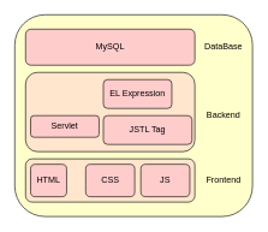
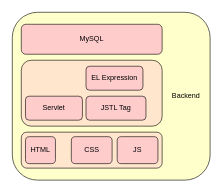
  <mxCell id="0" />
  <mxCell id="1" parent="0" />
  <mxCell id="2" value="" style="rounded=1;whiteSpace=wrap;html=1;fillColor=#FFFFCC;" parent="1" vertex="1"><mxGeometry x="20" y="20" width="330" height="280" as="geometry" /></mxCell>
  <mxCell id="3" value="" style="rounded=1;whiteSpace=wrap;html=1;fillColor=#FFE6CC;" parent="1" vertex="1"><mxGeometry x="35" y="100" width="235" height="110" as="geometry" /></mxCell>
  <mxCell id="4" value="MySQL" style="rounded=1;whiteSpace=wrap;html=1;fillColor=#FFCCCC;" parent="1" vertex="1"><mxGeometry x="35" y="40" width="235" height="50" as="geometry" /></mxCell>
- <mxCell id="5" value="Servlet" style="rounded=1;whiteSpace=wrap;html=1;fillColor=#FFCCCC;" parent="1" vertex="1"><mxGeometry x="42" y="160" width="95" height="30" as="geometry" /></mxCell>
+ <mxCell id="5" value="Servlet" style="rounded=1;whiteSpace=wrap;html=1;fillColor=#FFCCCC;" parent="1" vertex="1"><mxGeometry x="42" y="160" width="95" height="40" as="geometry" /></mxCell>
  <mxCell id="6" value="EL Expression" style="rounded=1;whiteSpace=wrap;html=1;fillColor=#FFCCCC;" parent="1" vertex="1"><mxGeometry x="143" y="110" width="95" height="40" as="geometry" /></mxCell>
- <mxCell id="7" value="JSTL Tag" style="rounded=1;whiteSpace=wrap;html=1;fillColor=#FFCCCC;" parent="1" vertex="1"><mxGeometry x="143" y="160" width="123" height="40" as="geometry" /></mxCell>
+ <mxCell id="7" value="JSTL Tag" style="rounded=1;whiteSpace=wrap;html=1;fillColor=#FFCCCC;" parent="1" vertex="1"><mxGeometry x="143" y="160" width="100" height="40" as="geometry" /></mxCell>
  <mxCell id="8" value="" style="rounded=1;whiteSpace=wrap;html=1;fillColor=#FFE6CC;" parent="1" vertex="1"><mxGeometry x="35" y="220" width="235" height="60" as="geometry" /></mxCell>
  <mxCell id="9" value="HTML" style="rounded=1;whiteSpace=wrap;html=1;fillColor=#FFCCCC;" parent="1" vertex="1"><mxGeometry x="42" y="227.5" width="50" height="45" as="geometry" /></mxCell>
  <mxCell id="10" value="CSS" style="rounded=1;whiteSpace=wrap;html=1;fillColor=#FFCCCC;" parent="1" vertex="1"><mxGeometry x="118.5" y="227.5" width="68" height="45" as="geometry" /></mxCell>
  <mxCell id="11" value="JS" style="rounded=1;whiteSpace=wrap;html=1;fillColor=#FFCCCC;" parent="1" vertex="1"><mxGeometry x="195" y="227.5" width="68" height="45" as="geometry" /></mxCell>
- <mxCell id="12" value="DataBase" style="text;html=1;strokeColor=none;fillColor=none;align=center;verticalAlign=middle;whiteSpace=wrap;rounded=0;" parent="1" vertex="1"><mxGeometry x="290" y="55" width="40" height="20" as="geometry" /></mxCell>
  <mxCell id="13" value="Backend" style="text;html=1;strokeColor=none;fillColor=none;align=center;verticalAlign=middle;whiteSpace=wrap;rounded=0;" parent="1" vertex="1"><mxGeometry x="290" y="150" width="40" height="20" as="geometry" /></mxCell>
- <mxCell id="14" value="Frontend" style="text;html=1;strokeColor=none;fillColor=none;align=center;verticalAlign=middle;whiteSpace=wrap;rounded=0;" parent="1" vertex="1"><mxGeometry x="290" y="240" width="40" height="20" as="geometry" /></mxCell>
